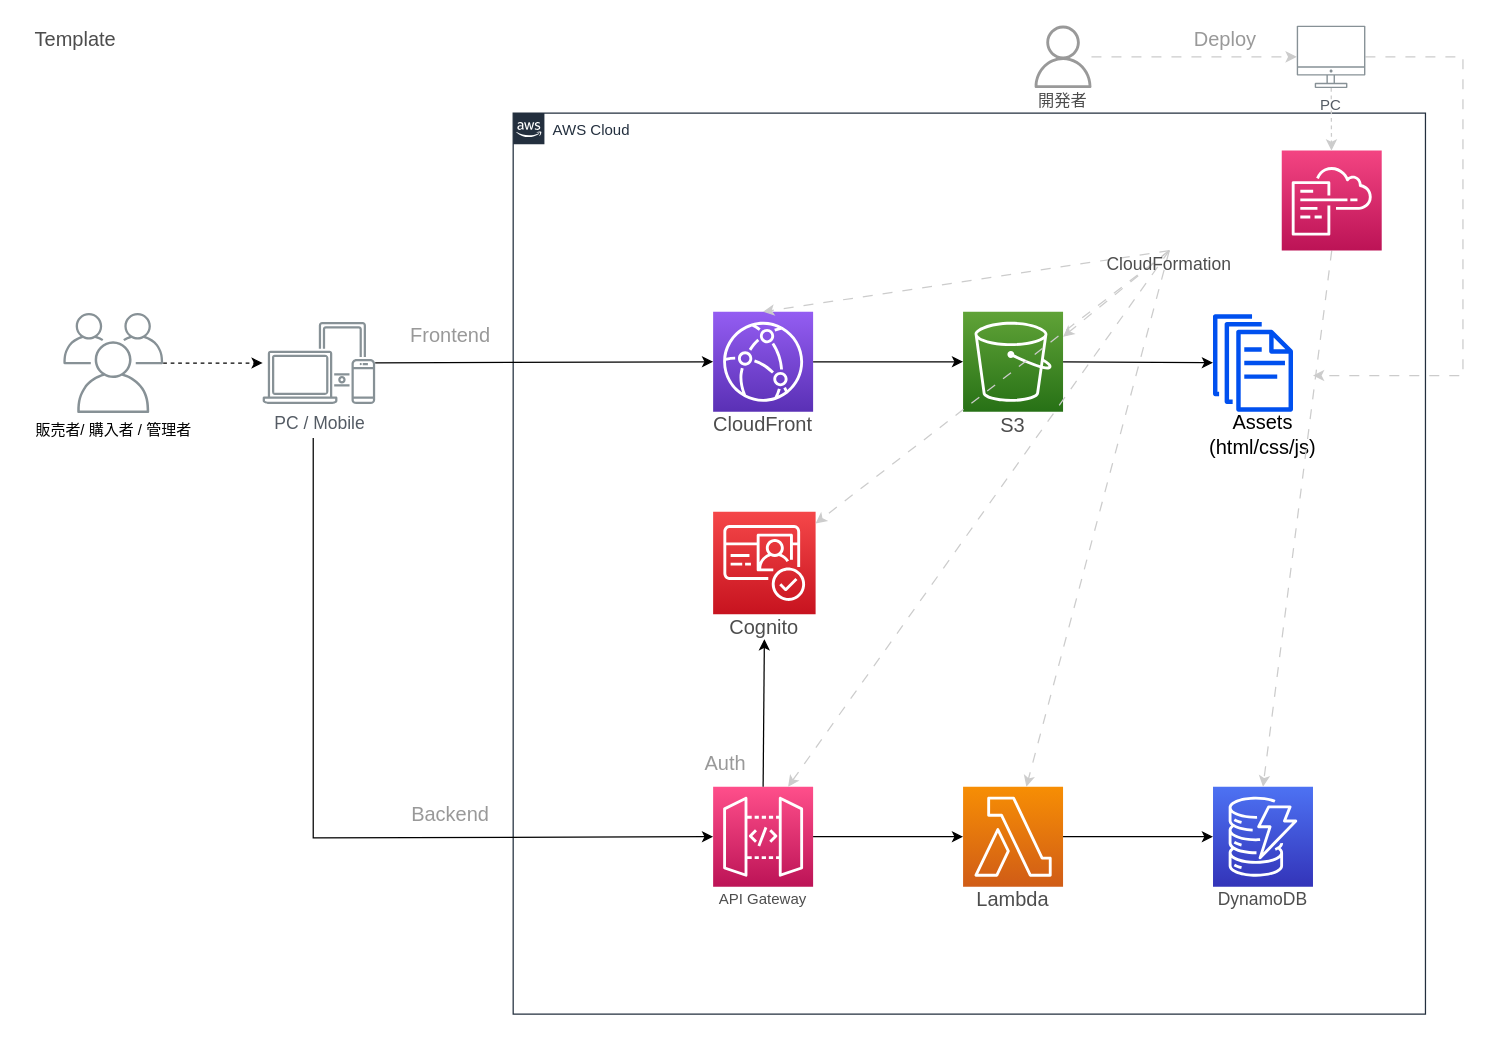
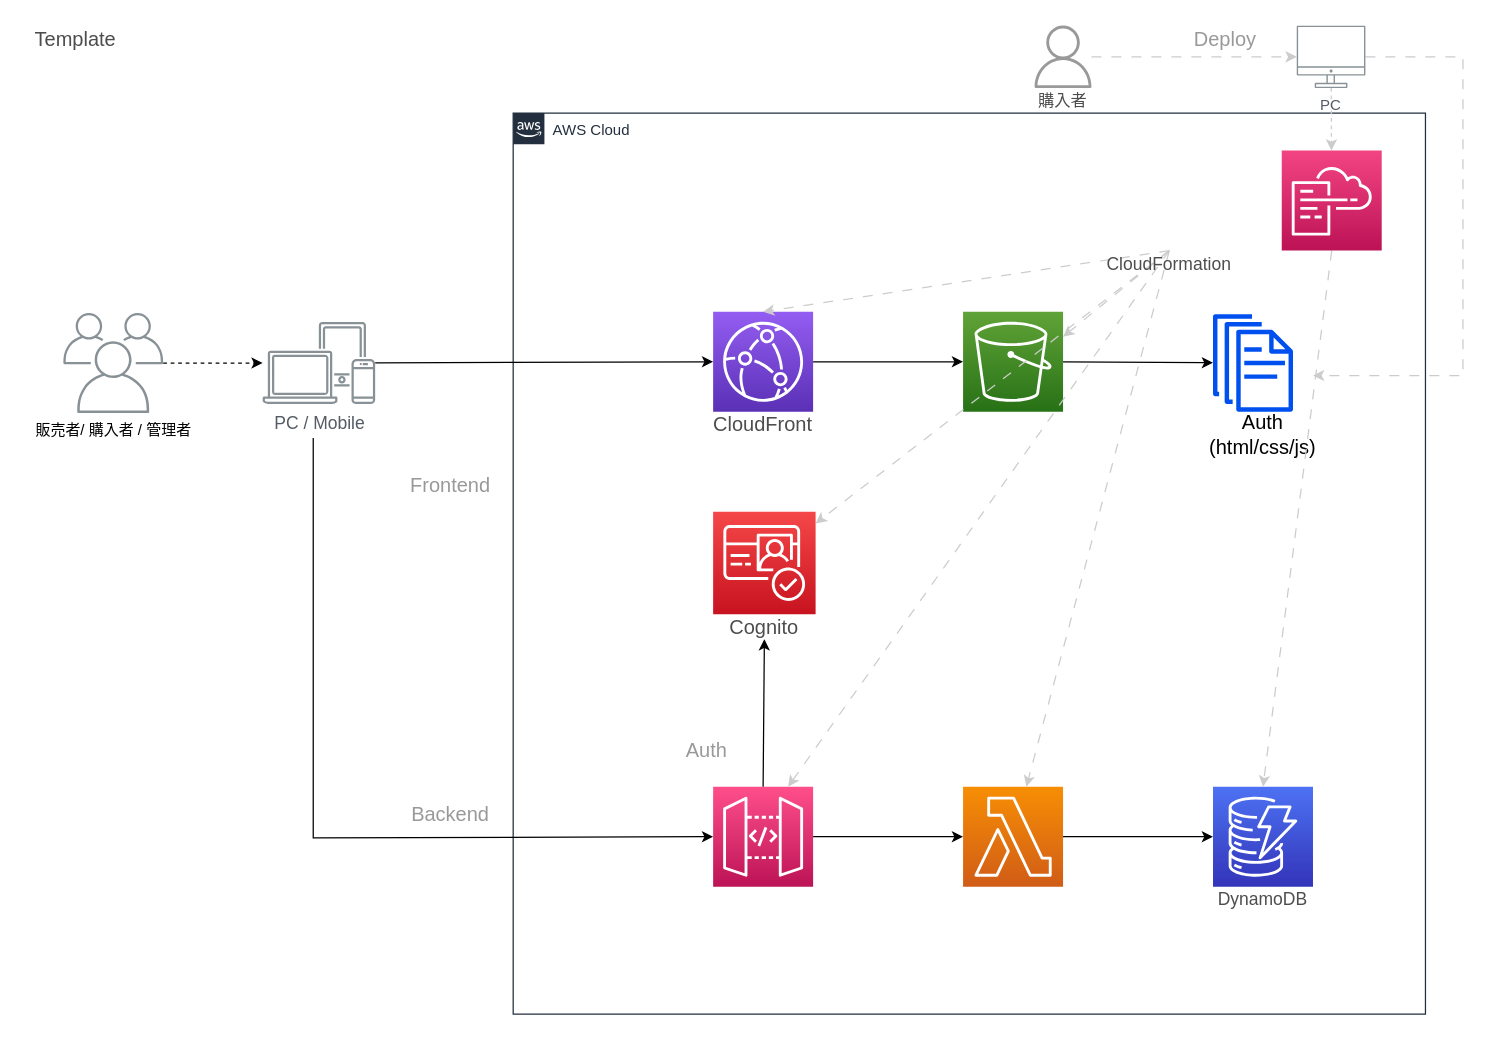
  <mxCell id="0" />
  <mxCell id="1" parent="0" />
  <mxCell id="2" value="AWS Cloud" style="points=[[0,0],[0.25,0],[0.5,0],[0.75,0],[1,0],[1,0.25],[1,0.5],[1,0.75],[1,1],[0.75,1],[0.5,1],[0.25,1],[0,1],[0,0.75],[0,0.5],[0,0.25]];outlineConnect=0;gradientColor=none;html=1;whiteSpace=wrap;fontSize=12;fontStyle=0;container=1;pointerEvents=0;collapsible=0;recursiveResize=0;shape=mxgraph.aws4.group;grIcon=mxgraph.aws4.group_aws_cloud_alt;strokeColor=#232F3E;fillColor=default;verticalAlign=top;align=left;spacingLeft=30;fontColor=#232F3E;dashed=0;" parent="1" vertex="1"><mxGeometry x="410" y="90" width="730" height="721" as="geometry" /></mxCell>
  <mxCell id="3" value="" style="group" parent="2" vertex="1" connectable="0"><mxGeometry x="160" y="319" width="82" height="102" as="geometry" /></mxCell>
  <mxCell id="4" value="" style="sketch=0;points=[[0,0,0],[0.25,0,0],[0.5,0,0],[0.75,0,0],[1,0,0],[0,1,0],[0.25,1,0],[0.5,1,0],[0.75,1,0],[1,1,0],[0,0.25,0],[0,0.5,0],[0,0.75,0],[1,0.25,0],[1,0.5,0],[1,0.75,0]];outlineConnect=0;fontColor=#232F3E;gradientColor=#F54749;gradientDirection=north;fillColor=#C7131F;strokeColor=#ffffff;dashed=0;verticalLabelPosition=bottom;verticalAlign=top;align=center;html=1;fontSize=12;fontStyle=0;aspect=fixed;shape=mxgraph.aws4.resourceIcon;resIcon=mxgraph.aws4.cognito;" parent="3" vertex="1"><mxGeometry width="82" height="82" as="geometry" /></mxCell>
  <mxCell id="5" value="Cognito" style="text;html=1;strokeColor=none;fillColor=none;align=center;verticalAlign=middle;whiteSpace=wrap;rounded=0;fontStyle=0;fontSize=16;fontColor=#4D4D4D;" parent="3" vertex="1"><mxGeometry y="82" width="82" height="20" as="geometry" /></mxCell>
- <mxCell id="6" value="Auth" style="text;html=1;strokeColor=none;fillColor=none;align=center;verticalAlign=middle;whiteSpace=wrap;rounded=0;fontStyle=0;fontSize=16;fontColor=#999999;labelBorderColor=none;" parent="2" vertex="1"><mxGeometry x="130" y="510" width="80" height="20" as="geometry" /></mxCell>
+ <mxCell id="6" value="Auth" style="text;html=1;strokeColor=none;fillColor=none;align=center;verticalAlign=middle;whiteSpace=wrap;rounded=0;fontStyle=0;fontSize=16;fontColor=#999999;labelBorderColor=none;" parent="2" vertex="1"><mxGeometry x="115" y="500" width="80" height="20" as="geometry" /></mxCell>
  <mxCell id="7" value="" style="group" parent="2" vertex="1" connectable="0"><mxGeometry x="160" y="539" width="480" height="100" as="geometry" /></mxCell>
  <mxCell id="8" value="" style="group" parent="7" vertex="1" connectable="0"><mxGeometry width="80" height="100" as="geometry" /></mxCell>
  <mxCell id="9" value="" style="sketch=0;points=[[0,0,0],[0.25,0,0],[0.5,0,0],[0.75,0,0],[1,0,0],[0,1,0],[0.25,1,0],[0.5,1,0],[0.75,1,0],[1,1,0],[0,0.25,0],[0,0.5,0],[0,0.75,0],[1,0.25,0],[1,0.5,0],[1,0.75,0]];outlineConnect=0;fontColor=#232F3E;gradientColor=#FF4F8B;gradientDirection=north;fillColor=#BC1356;strokeColor=#ffffff;dashed=0;verticalLabelPosition=bottom;verticalAlign=top;align=center;html=1;fontSize=12;fontStyle=0;aspect=fixed;shape=mxgraph.aws4.resourceIcon;resIcon=mxgraph.aws4.api_gateway;" parent="8" vertex="1"><mxGeometry width="80" height="80" as="geometry" /></mxCell>
- <mxCell id="10" value="API Gateway" style="text;html=1;strokeColor=none;fillColor=none;align=center;verticalAlign=middle;whiteSpace=wrap;rounded=0;fontStyle=0;fontSize=12;fontColor=#4D4D4D;" parent="8" vertex="1"><mxGeometry y="80" width="80" height="20" as="geometry" /></mxCell>
  <mxCell id="11" value="" style="group" parent="7" vertex="1" connectable="0"><mxGeometry x="200" width="80" height="100" as="geometry" /></mxCell>
  <mxCell id="12" value="" style="sketch=0;points=[[0,0,0],[0.25,0,0],[0.5,0,0],[0.75,0,0],[1,0,0],[0,1,0],[0.25,1,0],[0.5,1,0],[0.75,1,0],[1,1,0],[0,0.25,0],[0,0.5,0],[0,0.75,0],[1,0.25,0],[1,0.5,0],[1,0.75,0]];outlineConnect=0;fontColor=#232F3E;gradientColor=#F78E04;gradientDirection=north;fillColor=#D05C17;strokeColor=#ffffff;dashed=0;verticalLabelPosition=bottom;verticalAlign=top;align=center;html=1;fontSize=12;fontStyle=0;aspect=fixed;shape=mxgraph.aws4.resourceIcon;resIcon=mxgraph.aws4.lambda;" parent="11" vertex="1"><mxGeometry width="80" height="80" as="geometry" /></mxCell>
- <mxCell id="13" value="Lambda" style="text;html=1;strokeColor=none;fillColor=none;align=center;verticalAlign=middle;whiteSpace=wrap;rounded=0;fontStyle=0;fontSize=16;fontColor=#4D4D4D;" parent="11" vertex="1"><mxGeometry y="80" width="80" height="20" as="geometry" /></mxCell>
  <mxCell id="14" value="" style="group" parent="7" vertex="1" connectable="0"><mxGeometry x="400" width="80" height="100" as="geometry" /></mxCell>
  <mxCell id="15" value="" style="sketch=0;points=[[0,0,0],[0.25,0,0],[0.5,0,0],[0.75,0,0],[1,0,0],[0,1,0],[0.25,1,0],[0.5,1,0],[0.75,1,0],[1,1,0],[0,0.25,0],[0,0.5,0],[0,0.75,0],[1,0.25,0],[1,0.5,0],[1,0.75,0]];outlineConnect=0;fontColor=#232F3E;gradientColor=#4D72F3;gradientDirection=north;fillColor=#3334B9;strokeColor=#ffffff;dashed=0;verticalLabelPosition=bottom;verticalAlign=top;align=center;html=1;fontSize=12;fontStyle=0;aspect=fixed;shape=mxgraph.aws4.resourceIcon;resIcon=mxgraph.aws4.dynamodb;" parent="14" vertex="1"><mxGeometry width="80" height="80" as="geometry" /></mxCell>
  <mxCell id="16" value="" style="edgeStyle=none;html=1;fontSize=14;" parent="14" source="17" target="15" edge="1"><mxGeometry relative="1" as="geometry" /></mxCell>
  <mxCell id="17" value="DynamoDB" style="text;html=1;strokeColor=none;fillColor=none;align=center;verticalAlign=middle;whiteSpace=wrap;rounded=0;fontStyle=0;fontSize=14;fontColor=#4D4D4D;" parent="14" vertex="1"><mxGeometry y="80" width="80" height="20" as="geometry" /></mxCell>
  <mxCell id="18" style="edgeStyle=none;html=1;exitX=1;exitY=0.5;exitDx=0;exitDy=0;exitPerimeter=0;" parent="7" source="9" target="12" edge="1"><mxGeometry relative="1" as="geometry" /></mxCell>
  <mxCell id="19" style="edgeStyle=none;html=1;exitX=1;exitY=0.5;exitDx=0;exitDy=0;exitPerimeter=0;entryX=0;entryY=0.5;entryDx=0;entryDy=0;entryPerimeter=0;" parent="7" source="12" target="15" edge="1"><mxGeometry relative="1" as="geometry" /></mxCell>
  <mxCell id="20" value="" style="sketch=0;outlineConnect=0;fillColor=#0050ef;strokeColor=#001DBC;dashed=0;verticalLabelPosition=bottom;verticalAlign=top;align=center;html=1;fontSize=12;fontStyle=0;aspect=fixed;pointerEvents=1;shape=mxgraph.aws4.documents;labelBorderColor=none;fontColor=#ffffff;" parent="2" vertex="1"><mxGeometry x="560" y="161" width="64" height="78" as="geometry" /></mxCell>
- <mxCell id="21" value="Assets&lt;br&gt;(html/css/js)" style="text;html=1;strokeColor=none;fillColor=none;align=center;verticalAlign=middle;whiteSpace=wrap;rounded=0;fontStyle=0;fontSize=16;fontColor=#000000;labelBorderColor=none;" parent="2" vertex="1"><mxGeometry x="560" y="246" width="80" height="21" as="geometry" /></mxCell>
+ <mxCell id="21" value="Auth&lt;br&gt;(html/css/js)" style="text;html=1;strokeColor=none;fillColor=none;align=center;verticalAlign=middle;whiteSpace=wrap;rounded=0;fontStyle=0;fontSize=16;fontColor=#000000;labelBorderColor=none;" parent="2" vertex="1"><mxGeometry x="560" y="246" width="80" height="21" as="geometry" /></mxCell>
  <mxCell id="22" value="" style="group" parent="2" vertex="1" connectable="0"><mxGeometry x="160" y="159" width="80" height="100" as="geometry" /></mxCell>
  <mxCell id="23" value="" style="sketch=0;points=[[0,0,0],[0.25,0,0],[0.5,0,0],[0.75,0,0],[1,0,0],[0,1,0],[0.25,1,0],[0.5,1,0],[0.75,1,0],[1,1,0],[0,0.25,0],[0,0.5,0],[0,0.75,0],[1,0.25,0],[1,0.5,0],[1,0.75,0]];outlineConnect=0;fontColor=#232F3E;gradientColor=#945DF2;gradientDirection=north;fillColor=#5A30B5;strokeColor=#ffffff;dashed=0;verticalLabelPosition=bottom;verticalAlign=top;align=center;html=1;fontSize=12;fontStyle=0;aspect=fixed;shape=mxgraph.aws4.resourceIcon;resIcon=mxgraph.aws4.cloudfront;" parent="22" vertex="1"><mxGeometry width="80" height="80" as="geometry" /></mxCell>
  <mxCell id="24" value="" style="edgeStyle=none;html=1;fontSize=14;" parent="22" source="25" target="23" edge="1"><mxGeometry relative="1" as="geometry" /></mxCell>
  <mxCell id="25" value="CloudFront" style="text;html=1;strokeColor=none;fillColor=none;align=center;verticalAlign=middle;whiteSpace=wrap;rounded=0;fontStyle=0;fontSize=16;fontColor=#4D4D4D;" parent="22" vertex="1"><mxGeometry y="80" width="80" height="20" as="geometry" /></mxCell>
  <mxCell id="26" value="" style="group" parent="2" vertex="1" connectable="0"><mxGeometry x="360" y="159" width="80" height="101" as="geometry" /></mxCell>
  <mxCell id="27" value="" style="sketch=0;points=[[0,0,0],[0.25,0,0],[0.5,0,0],[0.75,0,0],[1,0,0],[0,1,0],[0.25,1,0],[0.5,1,0],[0.75,1,0],[1,1,0],[0,0.25,0],[0,0.5,0],[0,0.75,0],[1,0.25,0],[1,0.5,0],[1,0.75,0]];outlineConnect=0;fontColor=#232F3E;gradientColor=#60A337;gradientDirection=north;fillColor=#277116;strokeColor=#ffffff;dashed=0;verticalLabelPosition=bottom;verticalAlign=top;align=center;html=1;fontSize=12;fontStyle=0;aspect=fixed;shape=mxgraph.aws4.resourceIcon;resIcon=mxgraph.aws4.s3;" parent="26" vertex="1"><mxGeometry width="80" height="80" as="geometry" /></mxCell>
- <mxCell id="28" value="S3" style="text;html=1;strokeColor=none;fillColor=none;align=center;verticalAlign=middle;whiteSpace=wrap;rounded=0;fontStyle=0;fontSize=16;fontColor=#4D4D4D;" parent="26" vertex="1"><mxGeometry y="80" width="80" height="21" as="geometry" /></mxCell>
  <mxCell id="29" style="edgeStyle=none;html=1;exitX=1;exitY=0.5;exitDx=0;exitDy=0;exitPerimeter=0;entryX=0;entryY=0.5;entryDx=0;entryDy=0;entryPerimeter=0;" parent="2" source="23" target="27" edge="1"><mxGeometry relative="1" as="geometry" /></mxCell>
  <mxCell id="30" style="edgeStyle=none;html=1;exitX=1;exitY=0.5;exitDx=0;exitDy=0;exitPerimeter=0;fontColor=#000000;" parent="2" source="27" target="20" edge="1"><mxGeometry relative="1" as="geometry" /></mxCell>
  <mxCell id="31" style="edgeStyle=none;rounded=0;html=1;exitX=0.5;exitY=0;exitDx=0;exitDy=0;exitPerimeter=0;entryX=0.5;entryY=1;entryDx=0;entryDy=0;fontSize=14;fontColor=#999999;" parent="2" source="9" target="5" edge="1"><mxGeometry relative="1" as="geometry" /></mxCell>
  <mxCell id="32" style="edgeStyle=none;rounded=0;html=1;exitX=0.5;exitY=1;exitDx=0;exitDy=0;exitPerimeter=0;entryX=0.5;entryY=0;entryDx=0;entryDy=0;entryPerimeter=0;strokeColor=#CCCCCC;fontSize=13;fontColor=#4D4D4D;dashed=1;dashPattern=8 8;" parent="2" source="33" target="15" edge="1"><mxGeometry relative="1" as="geometry" /></mxCell>
  <mxCell id="33" value="" style="sketch=0;points=[[0,0,0],[0.25,0,0],[0.5,0,0],[0.75,0,0],[1,0,0],[0,1,0],[0.25,1,0],[0.5,1,0],[0.75,1,0],[1,1,0],[0,0.25,0],[0,0.5,0],[0,0.75,0],[1,0.25,0],[1,0.5,0],[1,0.75,0]];points=[[0,0,0],[0.25,0,0],[0.5,0,0],[0.75,0,0],[1,0,0],[0,1,0],[0.25,1,0],[0.5,1,0],[0.75,1,0],[1,1,0],[0,0.25,0],[0,0.5,0],[0,0.75,0],[1,0.25,0],[1,0.5,0],[1,0.75,0]];outlineConnect=0;fontColor=#232F3E;gradientColor=#F34482;gradientDirection=north;fillColor=#BC1356;strokeColor=#ffffff;dashed=0;verticalLabelPosition=bottom;verticalAlign=top;align=center;html=1;fontSize=12;fontStyle=0;aspect=fixed;shape=mxgraph.aws4.resourceIcon;resIcon=mxgraph.aws4.cloudformation;labelBorderColor=none;" parent="2" vertex="1"><mxGeometry x="615" y="30" width="80" height="80" as="geometry" /></mxCell>
  <mxCell id="34" style="edgeStyle=none;rounded=0;html=1;exitX=0.5;exitY=0;exitDx=0;exitDy=0;entryX=0.5;entryY=0;entryDx=0;entryDy=0;entryPerimeter=0;strokeColor=#CCCCCC;fontSize=13;fontColor=#4D4D4D;dashed=1;dashPattern=8 8;" parent="2" source="39" target="23" edge="1"><mxGeometry relative="1" as="geometry" /></mxCell>
  <mxCell id="35" style="edgeStyle=none;rounded=0;html=1;exitX=0.5;exitY=0;exitDx=0;exitDy=0;entryX=1;entryY=0.25;entryDx=0;entryDy=0;entryPerimeter=0;dashed=1;strokeColor=#CCCCCC;fontSize=13;fontColor=#4D4D4D;dashPattern=8 8;" parent="2" source="39" target="27" edge="1"><mxGeometry relative="1" as="geometry" /></mxCell>
  <mxCell id="36" style="edgeStyle=none;rounded=0;html=1;exitX=0.5;exitY=0;exitDx=0;exitDy=0;strokeColor=#CCCCCC;fontSize=13;fontColor=#4D4D4D;dashed=1;dashPattern=8 8;" parent="2" source="39" target="4" edge="1"><mxGeometry relative="1" as="geometry" /></mxCell>
  <mxCell id="37" style="edgeStyle=none;rounded=0;html=1;exitX=0.5;exitY=0;exitDx=0;exitDy=0;strokeColor=#CCCCCC;fontSize=13;fontColor=#4D4D4D;dashed=1;dashPattern=8 8;entryX=0.75;entryY=0;entryDx=0;entryDy=0;entryPerimeter=0;" parent="2" source="39" target="9" edge="1"><mxGeometry relative="1" as="geometry" /></mxCell>
  <mxCell id="38" style="edgeStyle=none;rounded=0;html=1;exitX=0.5;exitY=0;exitDx=0;exitDy=0;strokeColor=#CCCCCC;fontSize=13;fontColor=#4D4D4D;dashed=1;dashPattern=8 8;" parent="2" source="39" target="12" edge="1"><mxGeometry relative="1" as="geometry" /></mxCell>
  <mxCell id="39" value="CloudFormation" style="text;html=1;strokeColor=none;fillColor=none;align=center;verticalAlign=middle;whiteSpace=wrap;rounded=0;fontStyle=0;fontSize=14;fontColor=#4D4D4D;" parent="2" vertex="1"><mxGeometry x="485" y="110" width="80" height="21" as="geometry" /></mxCell>
  <mxCell id="40" value="Template" style="text;html=1;strokeColor=none;fillColor=none;align=center;verticalAlign=middle;whiteSpace=wrap;rounded=0;fontStyle=0;fontSize=16;fontColor=#4D4D4D;" parent="1" vertex="1"><mxGeometry x="20" y="20" width="80" height="21" as="geometry" /></mxCell>
  <mxCell id="41" style="edgeStyle=none;html=1;entryX=0;entryY=0.5;entryDx=0;entryDy=0;entryPerimeter=0;fontColor=#999999;rounded=0;" parent="1" target="9" edge="1"><mxGeometry relative="1" as="geometry"><mxPoint x="250" y="350" as="sourcePoint" /><Array as="points"><mxPoint x="250" y="670" /></Array></mxGeometry></mxCell>
  <mxCell id="42" style="edgeStyle=none;rounded=0;html=1;entryX=0;entryY=0.5;entryDx=0;entryDy=0;entryPerimeter=0;fontColor=#000000;" parent="1" source="43" target="23" edge="1"><mxGeometry relative="1" as="geometry" /></mxCell>
  <mxCell id="43" value="&lt;font style=&quot;font-size: 14px;&quot;&gt;PC / Mobile&lt;/font&gt;" style="sketch=0;outlineConnect=0;gradientColor=none;fontColor=#545B64;strokeColor=none;fillColor=#879196;dashed=0;verticalLabelPosition=bottom;verticalAlign=top;align=center;html=1;fontSize=12;fontStyle=0;aspect=fixed;shape=mxgraph.aws4.illustration_devices;pointerEvents=1" parent="1" vertex="1"><mxGeometry x="209.55" y="257.14" width="90.01" height="65.71" as="geometry" /></mxCell>
  <mxCell id="44" style="edgeStyle=none;html=1;dashed=1;" parent="1" source="45" target="43" edge="1"><mxGeometry relative="1" as="geometry"><mxPoint x="249.55" y="340" as="targetPoint" /></mxGeometry></mxCell>
  <mxCell id="45" value="&lt;font color=&quot;#000000&quot;&gt;販売者/ 購入者 / 管理者&lt;/font&gt;" style="sketch=0;outlineConnect=0;gradientColor=none;fontColor=#545B64;strokeColor=none;fillColor=#879196;dashed=0;verticalLabelPosition=bottom;verticalAlign=top;align=center;html=1;fontSize=12;fontStyle=0;aspect=fixed;shape=mxgraph.aws4.illustration_users;pointerEvents=1" parent="1" vertex="1"><mxGeometry x="50" y="249.99" width="80" height="80" as="geometry" /></mxCell>
- <mxCell id="46" value="Frontend" style="text;html=1;strokeColor=none;fillColor=none;align=center;verticalAlign=middle;whiteSpace=wrap;rounded=0;fontStyle=0;fontSize=16;fontColor=#999999;labelBorderColor=none;" parent="1" vertex="1"><mxGeometry x="320" y="257.14" width="80" height="21" as="geometry" /></mxCell>
+ <mxCell id="46" value="Frontend" style="text;html=1;strokeColor=none;fillColor=none;align=center;verticalAlign=middle;whiteSpace=wrap;rounded=0;fontStyle=0;fontSize=16;fontColor=#999999;labelBorderColor=none;" parent="1" vertex="1"><mxGeometry x="320" y="377.14" width="80" height="21" as="geometry" /></mxCell>
  <mxCell id="47" value="Backend" style="text;html=1;strokeColor=none;fillColor=none;align=center;verticalAlign=middle;whiteSpace=wrap;rounded=0;fontStyle=0;fontSize=16;fontColor=#999999;labelBorderColor=none;" parent="1" vertex="1"><mxGeometry x="320" y="640" width="80" height="21" as="geometry" /></mxCell>
  <mxCell id="48" value="" style="sketch=0;outlineConnect=0;fontColor=#999999;gradientColor=none;fillColor=#999999;strokeColor=none;dashed=0;verticalLabelPosition=bottom;verticalAlign=top;align=center;html=1;fontSize=12;fontStyle=0;aspect=fixed;pointerEvents=1;shape=mxgraph.aws4.user;labelBorderColor=none;" parent="1" vertex="1"><mxGeometry x="825" y="20" width="50" height="50" as="geometry" /></mxCell>
  <mxCell id="49" style="edgeStyle=none;rounded=0;html=1;fontSize=13;fontColor=#CCCCCC;dashed=1;strokeColor=#CCCCCC;dashPattern=8 8;" parent="1" source="48" target="53" edge="1"><mxGeometry relative="1" as="geometry" /></mxCell>
- <mxCell id="50" value="開発者" style="text;html=1;strokeColor=none;fillColor=none;align=center;verticalAlign=middle;whiteSpace=wrap;rounded=0;fontStyle=0;fontSize=13;fontColor=#4D4D4D;" parent="1" vertex="1"><mxGeometry x="810" y="69" width="80" height="21" as="geometry" /></mxCell>
+ <mxCell id="50" value="購入者" style="text;html=1;strokeColor=none;fillColor=none;align=center;verticalAlign=middle;whiteSpace=wrap;rounded=0;fontStyle=0;fontSize=13;fontColor=#4D4D4D;" parent="1" vertex="1"><mxGeometry x="810" y="69" width="80" height="21" as="geometry" /></mxCell>
  <mxCell id="51" value="" style="edgeStyle=none;rounded=0;html=1;dashed=1;strokeColor=#CCCCCC;fontSize=14;fontColor=#CCCCCC;" parent="1" source="53" target="33" edge="1"><mxGeometry relative="1" as="geometry" /></mxCell>
  <mxCell id="52" style="edgeStyle=none;rounded=0;html=1;dashed=1;strokeColor=#CCCCCC;fontSize=14;fontColor=#CCCCCC;dashPattern=8 8;" parent="1" source="53" edge="1"><mxGeometry relative="1" as="geometry"><mxPoint x="1050" y="300" as="targetPoint" /><Array as="points"><mxPoint x="1170" y="45" /><mxPoint x="1170" y="300" /></Array></mxGeometry></mxCell>
  <mxCell id="53" value="PC" style="sketch=0;outlineConnect=0;gradientColor=none;fontColor=#545B64;strokeColor=none;fillColor=#879196;dashed=0;verticalLabelPosition=bottom;verticalAlign=top;align=center;html=1;fontSize=12;fontStyle=0;aspect=fixed;shape=mxgraph.aws4.illustration_desktop;pointerEvents=1;labelBorderColor=none;" parent="1" vertex="1"><mxGeometry x="1037" y="20" width="54.94" height="50" as="geometry" /></mxCell>
  <mxCell id="54" value="Deploy" style="text;html=1;strokeColor=none;fillColor=none;align=center;verticalAlign=middle;whiteSpace=wrap;rounded=0;fontStyle=0;fontSize=16;fontColor=#999999;labelBorderColor=none;" parent="1" vertex="1"><mxGeometry x="940" y="21" width="80" height="20" as="geometry" /></mxCell>
